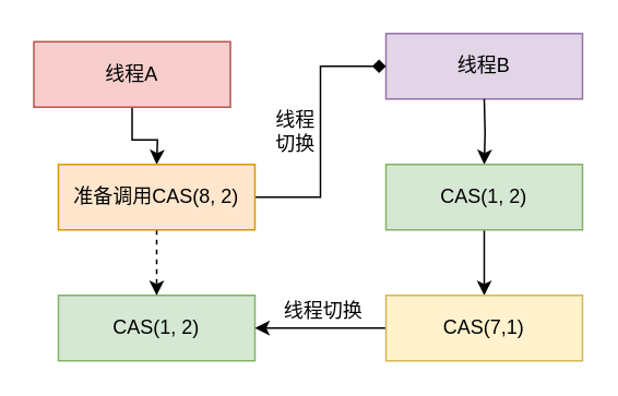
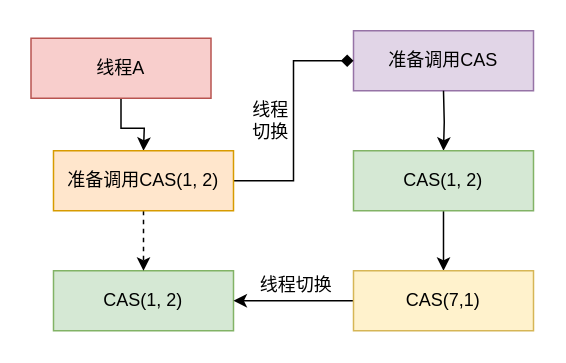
  <mxCell id="0" />
  <mxCell id="1" parent="0" />
  <mxCell id="2" style="edgeStyle=orthogonalEdgeStyle;rounded=0;orthogonalLoop=1;jettySize=auto;html=1;entryX=0.5;entryY=0;entryDx=0;entryDy=0;" edge="1" parent="1" source="3"><mxGeometry relative="1" as="geometry"><mxPoint x="95" y="100" as="targetPoint" /></mxGeometry></mxCell>
  <mxCell id="3" value="线程A" style="rounded=0;whiteSpace=wrap;html=1;fillColor=#f8cecc;strokeColor=#b85450;" vertex="1" parent="1"><mxGeometry x="20" y="25" width="120" height="40" as="geometry" /></mxCell>
  <mxCell id="4" value="CAS(1, 2)" style="rounded=0;whiteSpace=wrap;html=1;fillColor=#d5e8d4;strokeColor=#82b366;" vertex="1" parent="1"><mxGeometry x="35" y="180" width="120" height="40" as="geometry" /></mxCell>
- <mxCell id="5" value="线程B" style="rounded=0;whiteSpace=wrap;html=1;fillColor=#e1d5e7;strokeColor=#9673a6;" vertex="1" parent="1"><mxGeometry x="235" y="20" width="120" height="40" as="geometry" /></mxCell>
+ <mxCell id="5" value="准备调用CAS" style="rounded=0;whiteSpace=wrap;html=1;fillColor=#e1d5e7;strokeColor=#9673a6;" vertex="1" parent="1"><mxGeometry x="235" y="20" width="120" height="40" as="geometry" /></mxCell>
  <mxCell id="6" style="edgeStyle=orthogonalEdgeStyle;rounded=0;orthogonalLoop=1;jettySize=auto;html=1;entryX=0.5;entryY=0;entryDx=0;entryDy=0;" edge="1" parent="1" target="8"><mxGeometry relative="1" as="geometry"><mxPoint x="295" y="60" as="sourcePoint" /></mxGeometry></mxCell>
  <mxCell id="7" style="edgeStyle=orthogonalEdgeStyle;rounded=0;orthogonalLoop=1;jettySize=auto;html=1;entryX=0.5;entryY=0;entryDx=0;entryDy=0;" edge="1" parent="1" source="8" target="10"><mxGeometry relative="1" as="geometry" /></mxCell>
  <mxCell id="8" value="CAS(1, 2)" style="rounded=0;whiteSpace=wrap;html=1;fillColor=#d5e8d4;strokeColor=#82b366;" vertex="1" parent="1"><mxGeometry x="235" y="100" width="120" height="40" as="geometry" /></mxCell>
  <mxCell id="9" style="edgeStyle=orthogonalEdgeStyle;rounded=0;orthogonalLoop=1;jettySize=auto;html=1;entryX=1;entryY=0.5;entryDx=0;entryDy=0;" edge="1" parent="1" source="10" target="4"><mxGeometry relative="1" as="geometry" /></mxCell>
  <mxCell id="10" value="CAS(7,1)" style="rounded=0;whiteSpace=wrap;html=1;fillColor=#fff2cc;strokeColor=#d6b656;" vertex="1" parent="1"><mxGeometry x="235" y="180" width="120" height="40" as="geometry" /></mxCell>
  <mxCell id="11" style="edgeStyle=orthogonalEdgeStyle;rounded=0;orthogonalLoop=1;jettySize=auto;html=1;entryX=0;entryY=0.5;entryDx=0;entryDy=0;endArrow=diamond;" edge="1" parent="1" source="13" target="5"><mxGeometry relative="1" as="geometry" /></mxCell>
  <mxCell id="12" style="edgeStyle=orthogonalEdgeStyle;rounded=0;orthogonalLoop=1;jettySize=auto;html=1;entryX=0.5;entryY=0;entryDx=0;entryDy=0;dashed=1;" edge="1" parent="1" source="13" target="4"><mxGeometry relative="1" as="geometry" /></mxCell>
- <mxCell id="13" value="准备调用CAS(8, 2)" style="rounded=0;whiteSpace=wrap;html=1;fillColor=#ffe6cc;strokeColor=#d79b00;" vertex="1" parent="1"><mxGeometry x="35" y="100" width="120" height="40" as="geometry" /></mxCell>
+ <mxCell id="13" value="准备调用CAS(1, 2)" style="rounded=0;whiteSpace=wrap;html=1;fillColor=#ffe6cc;strokeColor=#d79b00;" vertex="1" parent="1"><mxGeometry x="35" y="100" width="120" height="40" as="geometry" /></mxCell>
  <mxCell id="14" value="线程切换" style="text;html=1;strokeColor=none;fillColor=none;align=center;verticalAlign=middle;whiteSpace=wrap;rounded=0;" vertex="1" parent="1"><mxGeometry x="165" y="70" width="30" height="20" as="geometry" /></mxCell>
  <mxCell id="15" value="线程切换" style="text;html=1;strokeColor=none;fillColor=none;align=center;verticalAlign=middle;whiteSpace=wrap;rounded=0;" vertex="1" parent="1"><mxGeometry x="167" y="180" width="60" height="20" as="geometry" /></mxCell>
